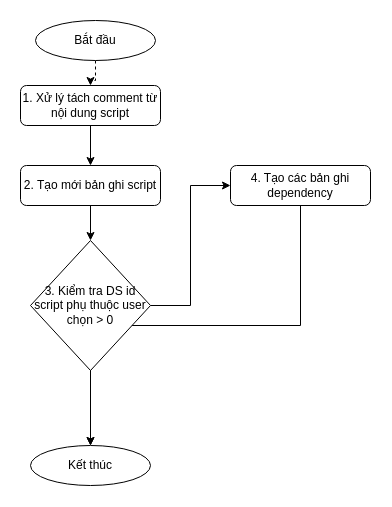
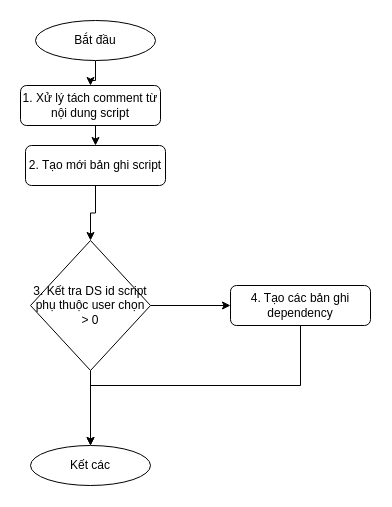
  <mxCell id="0" />
  <mxCell id="1" parent="0" />
- <mxCell id="2" style="edgeStyle=orthogonalEdgeStyle;rounded=0;orthogonalLoop=1;jettySize=auto;html=1;exitX=0.5;exitY=1;exitDx=0;exitDy=0;dashed=1;" parent="1" source="3" target="5" edge="1"><mxGeometry relative="1" as="geometry" /></mxCell>
+ <mxCell id="2" style="edgeStyle=orthogonalEdgeStyle;rounded=0;orthogonalLoop=1;jettySize=auto;html=1;exitX=0.5;exitY=1;exitDx=0;exitDy=0;" parent="1" source="3" target="5" edge="1"><mxGeometry relative="1" as="geometry" /></mxCell>
  <mxCell id="3" value="Bắt đầu" style="ellipse;whiteSpace=wrap;html=1;" parent="1" vertex="1"><mxGeometry x="35" y="20" width="120" height="40" as="geometry" /></mxCell>
  <mxCell id="4" style="edgeStyle=orthogonalEdgeStyle;rounded=0;orthogonalLoop=1;jettySize=auto;html=1;exitX=0.5;exitY=1;exitDx=0;exitDy=0;entryX=0.5;entryY=0;entryDx=0;entryDy=0;" parent="1" source="5" target="8" edge="1"><mxGeometry relative="1" as="geometry" /></mxCell>
  <mxCell id="5" value="1. Xử lý tách comment từ nội dung script" style="rounded=1;whiteSpace=wrap;html=1;fontSize=12;glass=0;strokeWidth=1;shadow=0;" parent="1" vertex="1"><mxGeometry x="20" y="85" width="140" height="40" as="geometry" /></mxCell>
- <mxCell id="6" value="Kết thúc" style="ellipse;whiteSpace=wrap;html=1;" parent="1" vertex="1"><mxGeometry x="30" y="445" width="120" height="40" as="geometry" /></mxCell>
+ <mxCell id="6" value="Kết các" style="ellipse;whiteSpace=wrap;html=1;" parent="1" vertex="1"><mxGeometry x="30" y="445" width="120" height="40" as="geometry" /></mxCell>
  <mxCell id="7" style="edgeStyle=orthogonalEdgeStyle;rounded=0;orthogonalLoop=1;jettySize=auto;html=1;exitX=0.5;exitY=1;exitDx=0;exitDy=0;entryX=0.5;entryY=0;entryDx=0;entryDy=0;" edge="1" parent="1" source="8" target="13"><mxGeometry relative="1" as="geometry" /></mxCell>
- <mxCell id="8" value="2. Tạo mới bản ghi script" style="rounded=1;whiteSpace=wrap;html=1;fontSize=12;glass=0;strokeWidth=1;shadow=0;" parent="1" vertex="1"><mxGeometry x="20" y="165" width="140" height="40" as="geometry" /></mxCell>
+ <mxCell id="8" value="2. Tạo mới bản ghi script" style="rounded=1;whiteSpace=wrap;html=1;fontSize=12;glass=0;strokeWidth=1;shadow=0;" parent="1" vertex="1"><mxGeometry x="25" y="145" width="140" height="40" as="geometry" /></mxCell>
  <mxCell id="9" style="edgeStyle=orthogonalEdgeStyle;rounded=0;orthogonalLoop=1;jettySize=auto;html=1;exitX=0.5;exitY=1;exitDx=0;exitDy=0;entryX=0.5;entryY=0;entryDx=0;entryDy=0;" edge="1" parent="1" source="10" target="6"><mxGeometry relative="1" as="geometry" /></mxCell>
- <mxCell id="10" value="4. Tạo các bản ghi dependency" style="rounded=1;whiteSpace=wrap;html=1;fontSize=12;glass=0;strokeWidth=1;shadow=0;" vertex="1" parent="1"><mxGeometry x="230" y="165" width="140" height="40" as="geometry" /></mxCell>
+ <mxCell id="10" value="4. Tạo các bản ghi dependency" style="rounded=1;whiteSpace=wrap;html=1;fontSize=12;glass=0;strokeWidth=1;shadow=0;" vertex="1" parent="1"><mxGeometry x="230" y="285" width="140" height="40" as="geometry" /></mxCell>
  <mxCell id="11" style="edgeStyle=orthogonalEdgeStyle;rounded=0;orthogonalLoop=1;jettySize=auto;html=1;exitX=1;exitY=0.5;exitDx=0;exitDy=0;entryX=0;entryY=0.5;entryDx=0;entryDy=0;" edge="1" parent="1" source="13" target="10"><mxGeometry relative="1" as="geometry" /></mxCell>
  <mxCell id="12" style="edgeStyle=orthogonalEdgeStyle;rounded=0;orthogonalLoop=1;jettySize=auto;html=1;exitX=0.5;exitY=1;exitDx=0;exitDy=0;entryX=0.5;entryY=0;entryDx=0;entryDy=0;" edge="1" parent="1" source="13" target="6"><mxGeometry relative="1" as="geometry" /></mxCell>
- <mxCell id="13" value="3. Kiểm tra DS id script phụ thuộc user chọn &amp;gt; 0" style="rhombus;whiteSpace=wrap;html=1;" vertex="1" parent="1"><mxGeometry x="30" y="240" width="120" height="130" as="geometry" /></mxCell>
+ <mxCell id="13" value="3. Kết tra DS id script phụ thuộc user chọn &amp;gt; 0" style="rhombus;whiteSpace=wrap;html=1;" vertex="1" parent="1"><mxGeometry x="30" y="240" width="120" height="130" as="geometry" /></mxCell>
